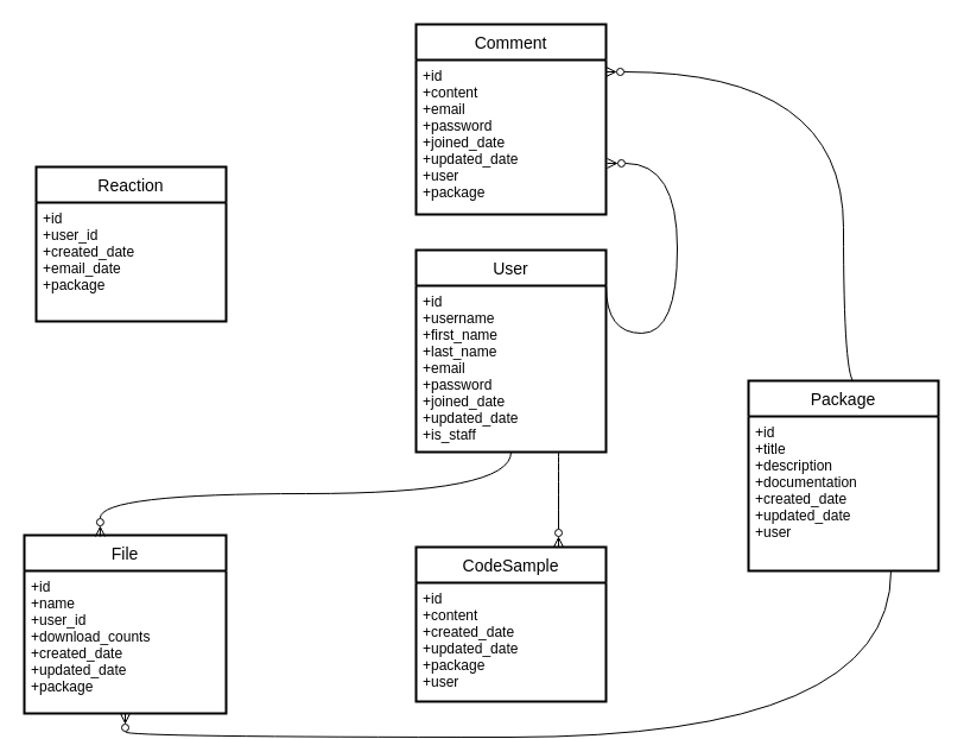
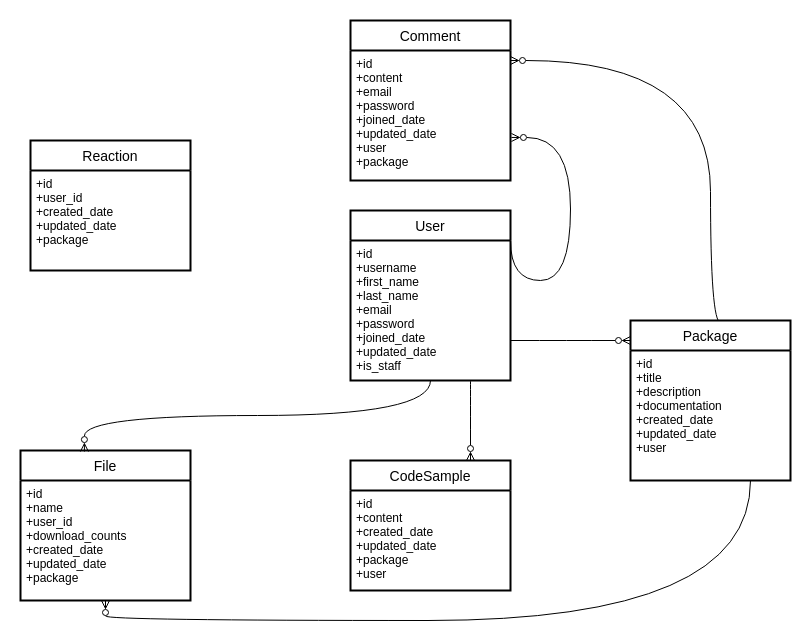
  <mxCell id="0" />
  <mxCell id="1" parent="0" />
+ <mxCell id="2" value="" style="edgeStyle=orthogonalEdgeStyle;rounded=0;orthogonalLoop=1;jettySize=auto;html=1;endArrow=ERzeroToMany;endFill=0;curved=1;" parent="1" source="3" target="6" edge="1"><mxGeometry relative="1" as="geometry"><Array as="points"><mxPoint x="570" y="340" /><mxPoint x="570" y="340" /></Array></mxGeometry></mxCell>
  <mxCell id="3" value="User" style="swimlane;childLayout=stackLayout;horizontal=1;startSize=30;horizontalStack=0;rounded=0;fontSize=14;fontStyle=0;strokeWidth=2;resizeParent=0;resizeLast=1;shadow=0;dashed=0;align=center;" parent="1" vertex="1"><mxGeometry x="350" y="210" width="160" height="170" as="geometry"><mxRectangle x="340" y="290" width="60" height="30" as="alternateBounds" /></mxGeometry></mxCell>
  <mxCell id="4" value="+id&#10;+username&#10;+first_name&#10;+last_name&#10;+email&#10;+password&#10;+joined_date&#10;+updated_date&#10;+is_staff&#10;" style="align=left;strokeColor=none;fillColor=none;spacingLeft=4;fontSize=12;verticalAlign=top;resizable=0;rotatable=0;part=1;rounded=0;" parent="3" vertex="1"><mxGeometry y="30" width="160" height="140" as="geometry" /></mxCell>
  <mxCell id="5" style="edgeStyle=orthogonalEdgeStyle;rounded=0;orthogonalLoop=1;jettySize=auto;html=1;exitX=0.563;exitY=0.013;exitDx=0;exitDy=0;endArrow=ERzeroToMany;endFill=0;curved=1;exitPerimeter=0;" parent="1" source="6" target="14" edge="1"><mxGeometry relative="1" as="geometry"><mxPoint x="520" y="60" as="targetPoint" /><Array as="points"><mxPoint x="710" y="322" /><mxPoint x="710" y="60" /></Array></mxGeometry></mxCell>
  <mxCell id="6" value="Package" style="swimlane;childLayout=stackLayout;horizontal=1;startSize=30;horizontalStack=0;rounded=0;fontSize=14;fontStyle=0;strokeWidth=2;resizeParent=0;resizeLast=1;shadow=0;dashed=0;align=center;" parent="1" vertex="1"><mxGeometry x="630" y="320" width="160" height="160" as="geometry"><mxRectangle x="340" y="290" width="60" height="30" as="alternateBounds" /></mxGeometry></mxCell>
  <mxCell id="7" value="+id&#10;+title&#10;+description&#10;+documentation&#10;+created_date&#10;+updated_date&#10;+user&#10;" style="align=left;strokeColor=none;fillColor=none;spacingLeft=4;fontSize=12;verticalAlign=top;resizable=0;rotatable=0;part=1;rounded=0;" parent="6" vertex="1"><mxGeometry y="30" width="160" height="130" as="geometry" /></mxCell>
  <mxCell id="8" value="CodeSample" style="swimlane;childLayout=stackLayout;horizontal=1;startSize=30;horizontalStack=0;rounded=0;fontSize=14;fontStyle=0;strokeWidth=2;resizeParent=0;resizeLast=1;shadow=0;dashed=0;align=center;" parent="1" vertex="1"><mxGeometry x="350" y="460" width="160" height="130" as="geometry"><mxRectangle x="340" y="290" width="60" height="30" as="alternateBounds" /></mxGeometry></mxCell>
  <mxCell id="9" value="+id&#10;+content&#10;+created_date&#10;+updated_date&#10;+package&#10;+user&#10;" style="align=left;strokeColor=none;fillColor=none;spacingLeft=4;fontSize=12;verticalAlign=top;resizable=0;rotatable=0;part=1;rounded=0;" parent="8" vertex="1"><mxGeometry y="30" width="160" height="100" as="geometry" /></mxCell>
  <mxCell id="10" style="edgeStyle=orthogonalEdgeStyle;rounded=0;orthogonalLoop=1;jettySize=auto;html=1;exitX=0.5;exitY=1;exitDx=0;exitDy=0;curved=1;" parent="8" source="9" target="9" edge="1"><mxGeometry relative="1" as="geometry" /></mxCell>
  <mxCell id="11" style="edgeStyle=orthogonalEdgeStyle;rounded=0;orthogonalLoop=1;jettySize=auto;html=1;exitX=0.5;exitY=1;exitDx=0;exitDy=0;curved=1;" parent="8" source="9" target="9" edge="1"><mxGeometry relative="1" as="geometry" /></mxCell>
  <mxCell id="12" style="edgeStyle=orthogonalEdgeStyle;rounded=0;orthogonalLoop=1;jettySize=auto;html=1;exitX=0.5;exitY=1;exitDx=0;exitDy=0;curved=1;" parent="8" source="9" target="9" edge="1"><mxGeometry relative="1" as="geometry" /></mxCell>
  <mxCell id="13" value="Comment" style="swimlane;childLayout=stackLayout;horizontal=1;startSize=30;horizontalStack=0;rounded=0;fontSize=14;fontStyle=0;strokeWidth=2;resizeParent=0;resizeLast=1;shadow=0;dashed=0;align=center;" parent="1" vertex="1"><mxGeometry x="350" y="20" width="160" height="160" as="geometry"><mxRectangle x="340" y="290" width="60" height="30" as="alternateBounds" /></mxGeometry></mxCell>
  <mxCell id="14" value="+id&#10;+content&#10;+email&#10;+password&#10;+joined_date&#10;+updated_date&#10;+user&#10;+package&#10;" style="align=left;strokeColor=none;fillColor=none;spacingLeft=4;fontSize=12;verticalAlign=top;resizable=0;rotatable=0;part=1;rounded=0;" parent="13" vertex="1"><mxGeometry y="30" width="160" height="130" as="geometry" /></mxCell>
  <mxCell id="15" value="Reaction" style="swimlane;childLayout=stackLayout;horizontal=1;startSize=30;horizontalStack=0;rounded=0;fontSize=14;fontStyle=0;strokeWidth=2;resizeParent=0;resizeLast=1;shadow=0;dashed=0;align=center;" parent="1" vertex="1"><mxGeometry x="30" y="140" width="160" height="130" as="geometry"><mxRectangle x="340" y="290" width="60" height="30" as="alternateBounds" /></mxGeometry></mxCell>
- <mxCell id="16" value="+id&#10;+user_id&#10;+created_date&#10;+email_date&#10;+package&#10;" style="align=left;strokeColor=none;fillColor=none;spacingLeft=4;fontSize=12;verticalAlign=top;resizable=0;rotatable=0;part=1;rounded=0;" parent="15" vertex="1"><mxGeometry y="30" width="160" height="100" as="geometry" /></mxCell>
+ <mxCell id="16" value="+id&#10;+user_id&#10;+created_date&#10;+updated_date&#10;+package&#10;" style="align=left;strokeColor=none;fillColor=none;spacingLeft=4;fontSize=12;verticalAlign=top;resizable=0;rotatable=0;part=1;rounded=0;" parent="15" vertex="1"><mxGeometry y="30" width="160" height="100" as="geometry" /></mxCell>
  <mxCell id="17" value="File" style="swimlane;childLayout=stackLayout;horizontal=1;startSize=30;horizontalStack=0;rounded=0;fontSize=14;fontStyle=0;strokeWidth=2;resizeParent=0;resizeLast=1;shadow=0;dashed=0;align=center;" parent="1" vertex="1"><mxGeometry x="20" y="450" width="170" height="150" as="geometry"><mxRectangle x="340" y="290" width="60" height="30" as="alternateBounds" /></mxGeometry></mxCell>
  <mxCell id="18" value="+id&#10;+name&#10;+user_id&#10;+download_counts&#10;+created_date&#10;+updated_date&#10;+package&#10;" style="align=left;strokeColor=none;fillColor=none;spacingLeft=4;fontSize=12;verticalAlign=top;resizable=0;rotatable=0;part=1;rounded=0;" parent="17" vertex="1"><mxGeometry y="30" width="170" height="120" as="geometry" /></mxCell>
  <mxCell id="19" style="edgeStyle=orthogonalEdgeStyle;rounded=0;orthogonalLoop=1;jettySize=auto;html=1;exitX=1;exitY=0;exitDx=0;exitDy=0;entryX=1.006;entryY=0.669;entryDx=0;entryDy=0;entryPerimeter=0;endArrow=ERzeroToMany;endFill=0;curved=1;" parent="1" source="4" target="14" edge="1"><mxGeometry relative="1" as="geometry"><Array as="points"><mxPoint x="510" y="280" /><mxPoint x="570" y="280" /><mxPoint x="570" y="137" /></Array></mxGeometry></mxCell>
  <mxCell id="20" style="edgeStyle=orthogonalEdgeStyle;rounded=0;orthogonalLoop=1;jettySize=auto;html=1;exitX=0.5;exitY=1;exitDx=0;exitDy=0;endArrow=ERzeroToMany;endFill=0;curved=1;entryX=0.376;entryY=0.007;entryDx=0;entryDy=0;entryPerimeter=0;" parent="1" source="4" target="17" edge="1"><mxGeometry relative="1" as="geometry"><Array as="points"><mxPoint x="430" y="415" /><mxPoint x="84" y="415" /></Array><mxPoint x="83" y="443" as="targetPoint" /></mxGeometry></mxCell>
  <mxCell id="21" style="edgeStyle=orthogonalEdgeStyle;rounded=0;orthogonalLoop=1;jettySize=auto;html=1;exitX=0.75;exitY=1;exitDx=0;exitDy=0;entryX=0.75;entryY=0;entryDx=0;entryDy=0;endArrow=ERzeroToMany;endFill=0;curved=1;" parent="1" source="4" target="8" edge="1"><mxGeometry relative="1" as="geometry" /></mxCell>
  <mxCell id="22" style="edgeStyle=orthogonalEdgeStyle;rounded=0;orthogonalLoop=1;jettySize=auto;html=1;exitX=0.75;exitY=1;exitDx=0;exitDy=0;entryX=0.5;entryY=1;entryDx=0;entryDy=0;endArrow=ERzeroToMany;endFill=0;curved=1;" parent="1" source="7" target="18" edge="1"><mxGeometry relative="1" as="geometry" /></mxCell>
